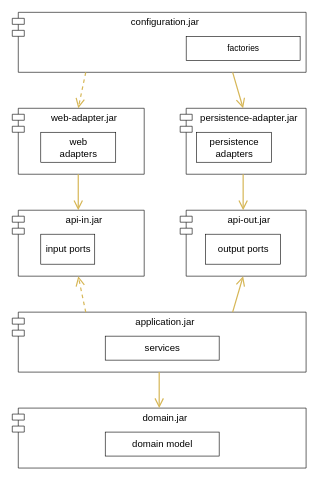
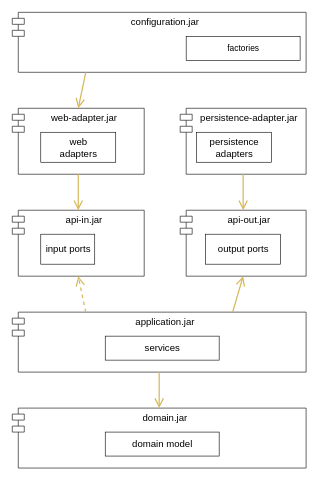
  <mxCell id="0" />
  <mxCell id="1" parent="0" />
  <mxCell id="2" value="configuration.jar" style="shape=module;align=left;spacingLeft=20;align=center;verticalAlign=top;fontSize=16;fillColor=none;" vertex="1" parent="1"><mxGeometry x="20" y="20" width="490" height="100" as="geometry" /></mxCell>
  <mxCell id="3" value="factories" style="html=1;fontSize=14;fillColor=none;" vertex="1" parent="1"><mxGeometry x="310" y="60" width="190" height="40" as="geometry" /></mxCell>
  <mxCell id="4" value="web-adapter.jar" style="shape=module;align=left;spacingLeft=20;align=center;verticalAlign=top;fontSize=16;fillColor=none;" vertex="1" parent="1"><mxGeometry x="20" y="180" width="220" height="110" as="geometry" /></mxCell>
  <mxCell id="5" value="web &lt;br style=&quot;font-size: 16px;&quot;&gt;adapters" style="html=1;fontSize=16;fillColor=none;" vertex="1" parent="1"><mxGeometry x="67.5" y="220" width="125" height="50" as="geometry" /></mxCell>
  <mxCell id="6" value="persistence-adapter.jar" style="shape=module;align=left;spacingLeft=20;align=center;verticalAlign=top;fontSize=16;fillColor=none;" vertex="1" parent="1"><mxGeometry x="300" y="180" width="210" height="110" as="geometry" /></mxCell>
  <mxCell id="7" value="persistence&lt;br style=&quot;font-size: 16px;&quot;&gt;adapters" style="html=1;fontSize=16;fillColor=none;" vertex="1" parent="1"><mxGeometry x="327.5" y="220" width="125" height="50" as="geometry" /></mxCell>
  <mxCell id="8" value="api-in.jar" style="shape=module;align=left;spacingLeft=20;align=center;verticalAlign=top;fontSize=16;fillColor=none;" vertex="1" parent="1"><mxGeometry x="20" y="350" width="220" height="110" as="geometry" /></mxCell>
  <mxCell id="9" value="input ports" style="html=1;fontSize=16;fillColor=none;" vertex="1" parent="1"><mxGeometry x="67.5" y="390" width="90" height="50" as="geometry" /></mxCell>
  <mxCell id="10" value="api-out.jar" style="shape=module;align=left;spacingLeft=20;align=center;verticalAlign=top;fontSize=16;fillColor=none;" vertex="1" parent="1"><mxGeometry x="300" y="350" width="210" height="110" as="geometry" /></mxCell>
  <mxCell id="11" value="output ports" style="html=1;fontSize=16;fillColor=none;" vertex="1" parent="1"><mxGeometry x="342.5" y="390" width="125" height="50" as="geometry" /></mxCell>
  <mxCell id="12" value="application.jar" style="shape=module;align=left;spacingLeft=20;align=center;verticalAlign=top;fontSize=16;fillColor=none;" vertex="1" parent="1"><mxGeometry x="20" y="520" width="490" height="100" as="geometry" /></mxCell>
  <mxCell id="13" value="services" style="html=1;fontSize=16;fillColor=none;" vertex="1" parent="1"><mxGeometry x="175" y="560" width="190" height="40" as="geometry" /></mxCell>
  <mxCell id="14" value="domain.jar" style="shape=module;align=left;spacingLeft=20;align=center;verticalAlign=top;fontSize=16;fillColor=none;" vertex="1" parent="1"><mxGeometry x="20" y="680" width="490" height="100" as="geometry" /></mxCell>
  <mxCell id="15" value="domain model" style="html=1;fontSize=16;fillColor=none;" vertex="1" parent="1"><mxGeometry x="175" y="720" width="190" height="40" as="geometry" /></mxCell>
- <mxCell id="16" value="" style="endArrow=open;endFill=1;endSize=12;html=1;fontSize=16;entryX=0.5;entryY=0;entryDx=0;entryDy=0;strokeWidth=2;fillColor=#fff2cc;strokeColor=#d6b656;exitX=0.25;exitY=1;exitDx=0;exitDy=0;dashed=1;" edge="1" parent="1" source="2" target="4"><mxGeometry width="160" relative="1" as="geometry"><mxPoint x="190" y="140" as="sourcePoint" /><mxPoint x="140" y="160" as="targetPoint" /></mxGeometry></mxCell>
- <mxCell id="17" value="" style="endArrow=open;endFill=1;endSize=12;html=1;fontSize=16;entryX=0.5;entryY=0;entryDx=0;entryDy=0;strokeWidth=2;fillColor=#fff2cc;strokeColor=#d6b656;exitX=0.75;exitY=1;exitDx=0;exitDy=0;" edge="1" parent="1" source="2" target="6"><mxGeometry width="160" relative="1" as="geometry"><mxPoint x="662.5" y="130" as="sourcePoint" /><mxPoint x="650" y="190" as="targetPoint" /></mxGeometry></mxCell>
+ <mxCell id="16" value="" style="endArrow=open;endFill=1;endSize=12;html=1;fontSize=16;entryX=0.5;entryY=0;entryDx=0;entryDy=0;strokeWidth=2;fillColor=#fff2cc;strokeColor=#d6b656;exitX=0.25;exitY=1;exitDx=0;exitDy=0;" edge="1" parent="1" source="2" target="4"><mxGeometry width="160" relative="1" as="geometry"><mxPoint x="190" y="140" as="sourcePoint" /><mxPoint x="140" y="160" as="targetPoint" /></mxGeometry></mxCell>
  <mxCell id="18" value="" style="endArrow=open;endFill=1;endSize=12;html=1;fontSize=16;entryX=0.5;entryY=0;entryDx=0;entryDy=0;strokeWidth=2;fillColor=#fff2cc;strokeColor=#d6b656;exitX=0.5;exitY=1;exitDx=0;exitDy=0;" edge="1" parent="1" source="4" target="8"><mxGeometry width="160" relative="1" as="geometry"><mxPoint x="-120" y="270" as="sourcePoint" /><mxPoint x="-102.5" y="330" as="targetPoint" /></mxGeometry></mxCell>
  <mxCell id="19" value="" style="endArrow=open;endFill=1;endSize=12;html=1;fontSize=16;entryX=0.5;entryY=0;entryDx=0;entryDy=0;strokeWidth=2;fillColor=#fff2cc;strokeColor=#d6b656;exitX=0.5;exitY=1;exitDx=0;exitDy=0;" edge="1" parent="1" source="6" target="10"><mxGeometry width="160" relative="1" as="geometry"><mxPoint x="590" y="320" as="sourcePoint" /><mxPoint x="607.5" y="380" as="targetPoint" /></mxGeometry></mxCell>
  <mxCell id="20" value="" style="endArrow=open;endFill=1;endSize=12;html=1;fontSize=16;entryX=0.5;entryY=1;entryDx=0;entryDy=0;strokeWidth=2;fillColor=#fff2cc;strokeColor=#d6b656;exitX=0.25;exitY=0;exitDx=0;exitDy=0;dashed=1;" edge="1" parent="1" source="12" target="8"><mxGeometry width="160" relative="1" as="geometry"><mxPoint x="-70" y="410" as="sourcePoint" /><mxPoint x="-70" y="470" as="targetPoint" /></mxGeometry></mxCell>
  <mxCell id="21" value="" style="endArrow=open;endFill=1;endSize=12;html=1;fontSize=16;entryX=0.5;entryY=1;entryDx=0;entryDy=0;strokeWidth=2;fillColor=#fff2cc;strokeColor=#d6b656;exitX=0.75;exitY=0;exitDx=0;exitDy=0;" edge="1" parent="1" source="12" target="10"><mxGeometry width="160" relative="1" as="geometry"><mxPoint x="690" y="600" as="sourcePoint" /><mxPoint x="690" y="500" as="targetPoint" /></mxGeometry></mxCell>
  <mxCell id="22" value="" style="endArrow=open;endFill=1;endSize=12;html=1;fontSize=16;entryX=0.5;entryY=0;entryDx=0;entryDy=0;strokeWidth=2;fillColor=#fff2cc;strokeColor=#d6b656;exitX=0.5;exitY=1;exitDx=0;exitDy=0;" edge="1" parent="1" source="12" target="14"><mxGeometry width="160" relative="1" as="geometry"><mxPoint x="620" y="560" as="sourcePoint" /><mxPoint x="637.5" y="500" as="targetPoint" /></mxGeometry></mxCell>
